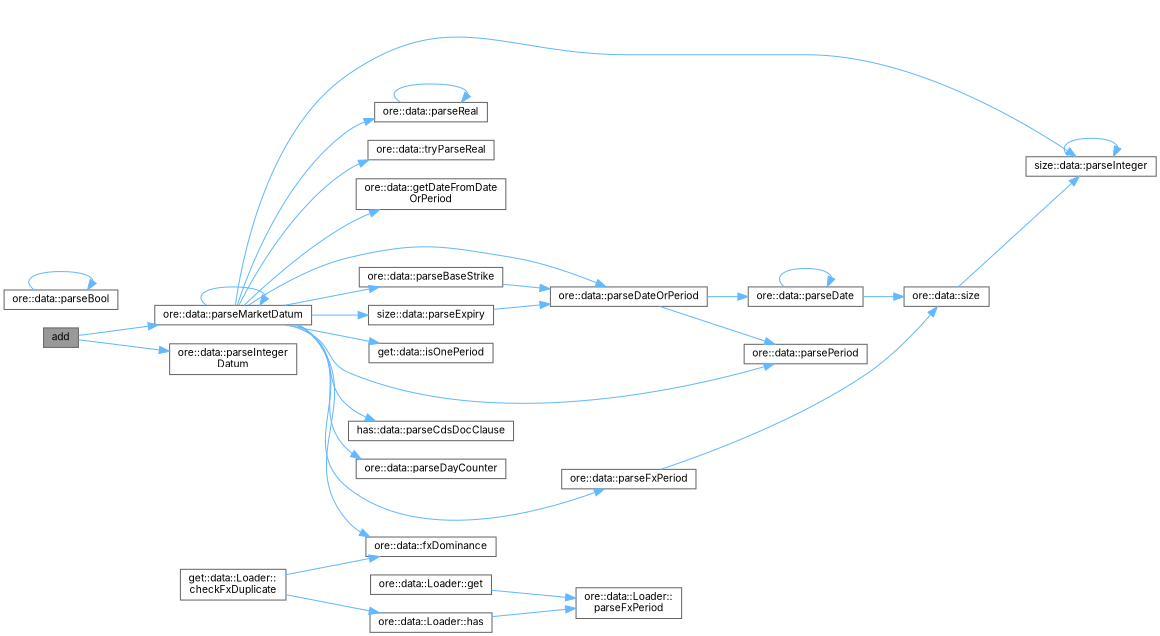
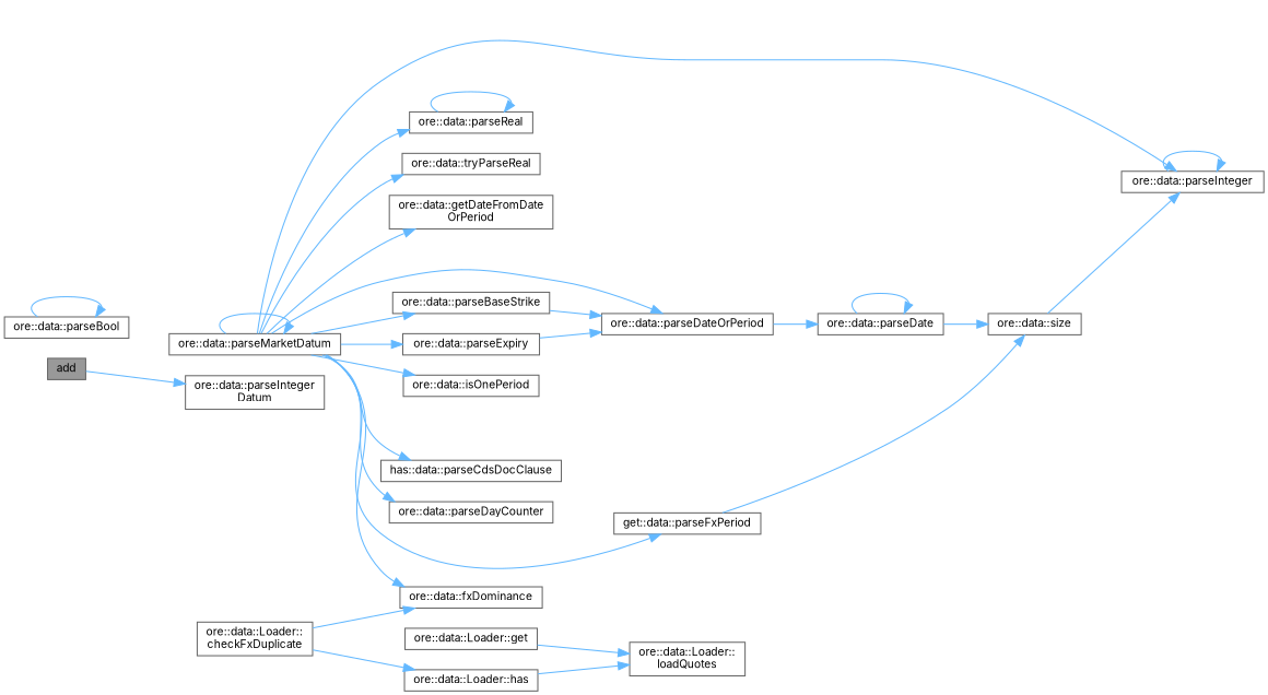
  digraph {
    fontname=Inter
    rankdir=LR
    node [color=grey40 fillcolor=white fontname=Inter fontsize=10 shape=box style=filled]
    edge [color=steelblue1 fontname=Inter fontsize=10 labelfontname=Helvetica labelfontsize=10 style=solid]
    n1 [color=gray40 fillcolor=grey60 fontcolor=black height=0.2 label=add width=0.4]
    n2 [height=0.2 label="ore::data::parseInteger\lDatum" width=0.4]
    n3 [height=0.2 label="ore::data::parseMarketDatum" width=0.4]
-   n4 [height=0.2 label="get::data::Loader::\lcheckFxDuplicate" width=0.4]
+   n4 [height=0.2 label="ore::data::Loader::\lcheckFxDuplicate" width=0.4]
    n5 [height=0.2 label="ore::data::fxDominance" width=0.4]
    n6 [height=0.2 label="ore::data::Loader::has" width=0.4]
    n7 [height=0.2 label="ore::data::getDateFromDate\lOrPeriod" width=0.4]
    n8 [height=0.2 label="ore::data::parseDateOrPeriod" width=0.4]
-   n9 [height=0.2 label="size::data::parseInteger" width=0.4]
-   n10 [height=0.2 label="ore::data::parsePeriod" width=0.4]
-   n11 [height=0.2 label="get::data::isOnePeriod" width=0.4]
+   n9 [height=0.2 label="ore::data::parseInteger" width=0.4]
+   n11 [height=0.2 label="ore::data::isOnePeriod" width=0.4]
    n12 [height=0.2 label="ore::data::parseBaseStrike" width=0.4]
    n13 [height=0.2 label="has::data::parseCdsDocClause" width=0.4]
    n14 [height=0.2 label="ore::data::parseDayCounter" width=0.4]
-   n15 [height=0.2 label="size::data::parseExpiry" width=0.4]
-   n16 [height=0.2 label="ore::data::parseFxPeriod" width=0.4]
+   n15 [height=0.2 label="ore::data::parseExpiry" width=0.4]
+   n16 [height=0.2 label="get::data::parseFxPeriod" width=0.4]
    n17 [height=0.2 label="ore::data::parseReal" width=0.4]
    n18 [height=0.2 label="ore::data::tryParseReal" width=0.4]
-   n19 [height=0.2 label="ore::data::Loader::\lparseFxPeriod" width=0.4]
+   n19 [height=0.2 label="ore::data::Loader::\lloadQuotes" width=0.4]
    n20 [height=0.2 label="ore::data::Loader::get" width=0.4]
    n21 [height=0.2 label="ore::data::parseDate" width=0.4]
    n22 [height=0.2 label="ore::data::parseBool" width=0.4]
    n23 [height=0.2 label="ore::data::size" width=0.4]
    n1 -> n2
-   n1 -> n3
    n3 -> n3
    n3 -> n5
    n3 -> n7
    n3 -> n8
    n3 -> n9
-   n3 -> n10
    n3 -> n11
    n3 -> n12
    n3 -> n13
    n3 -> n14
    n3 -> n15
    n3 -> n16
    n3 -> n17
    n3 -> n18
    n4 -> n5
    n4 -> n6
    n6 -> n19
-   n8 -> n10
    n8 -> n21
    n9 -> n9
    n12 -> n8
    n15 -> n8
    n16 -> n23
    n17 -> n17
    n20 -> n19
    n21 -> n21
    n21 -> n23
    n22 -> n22
    n23 -> n9
  }
